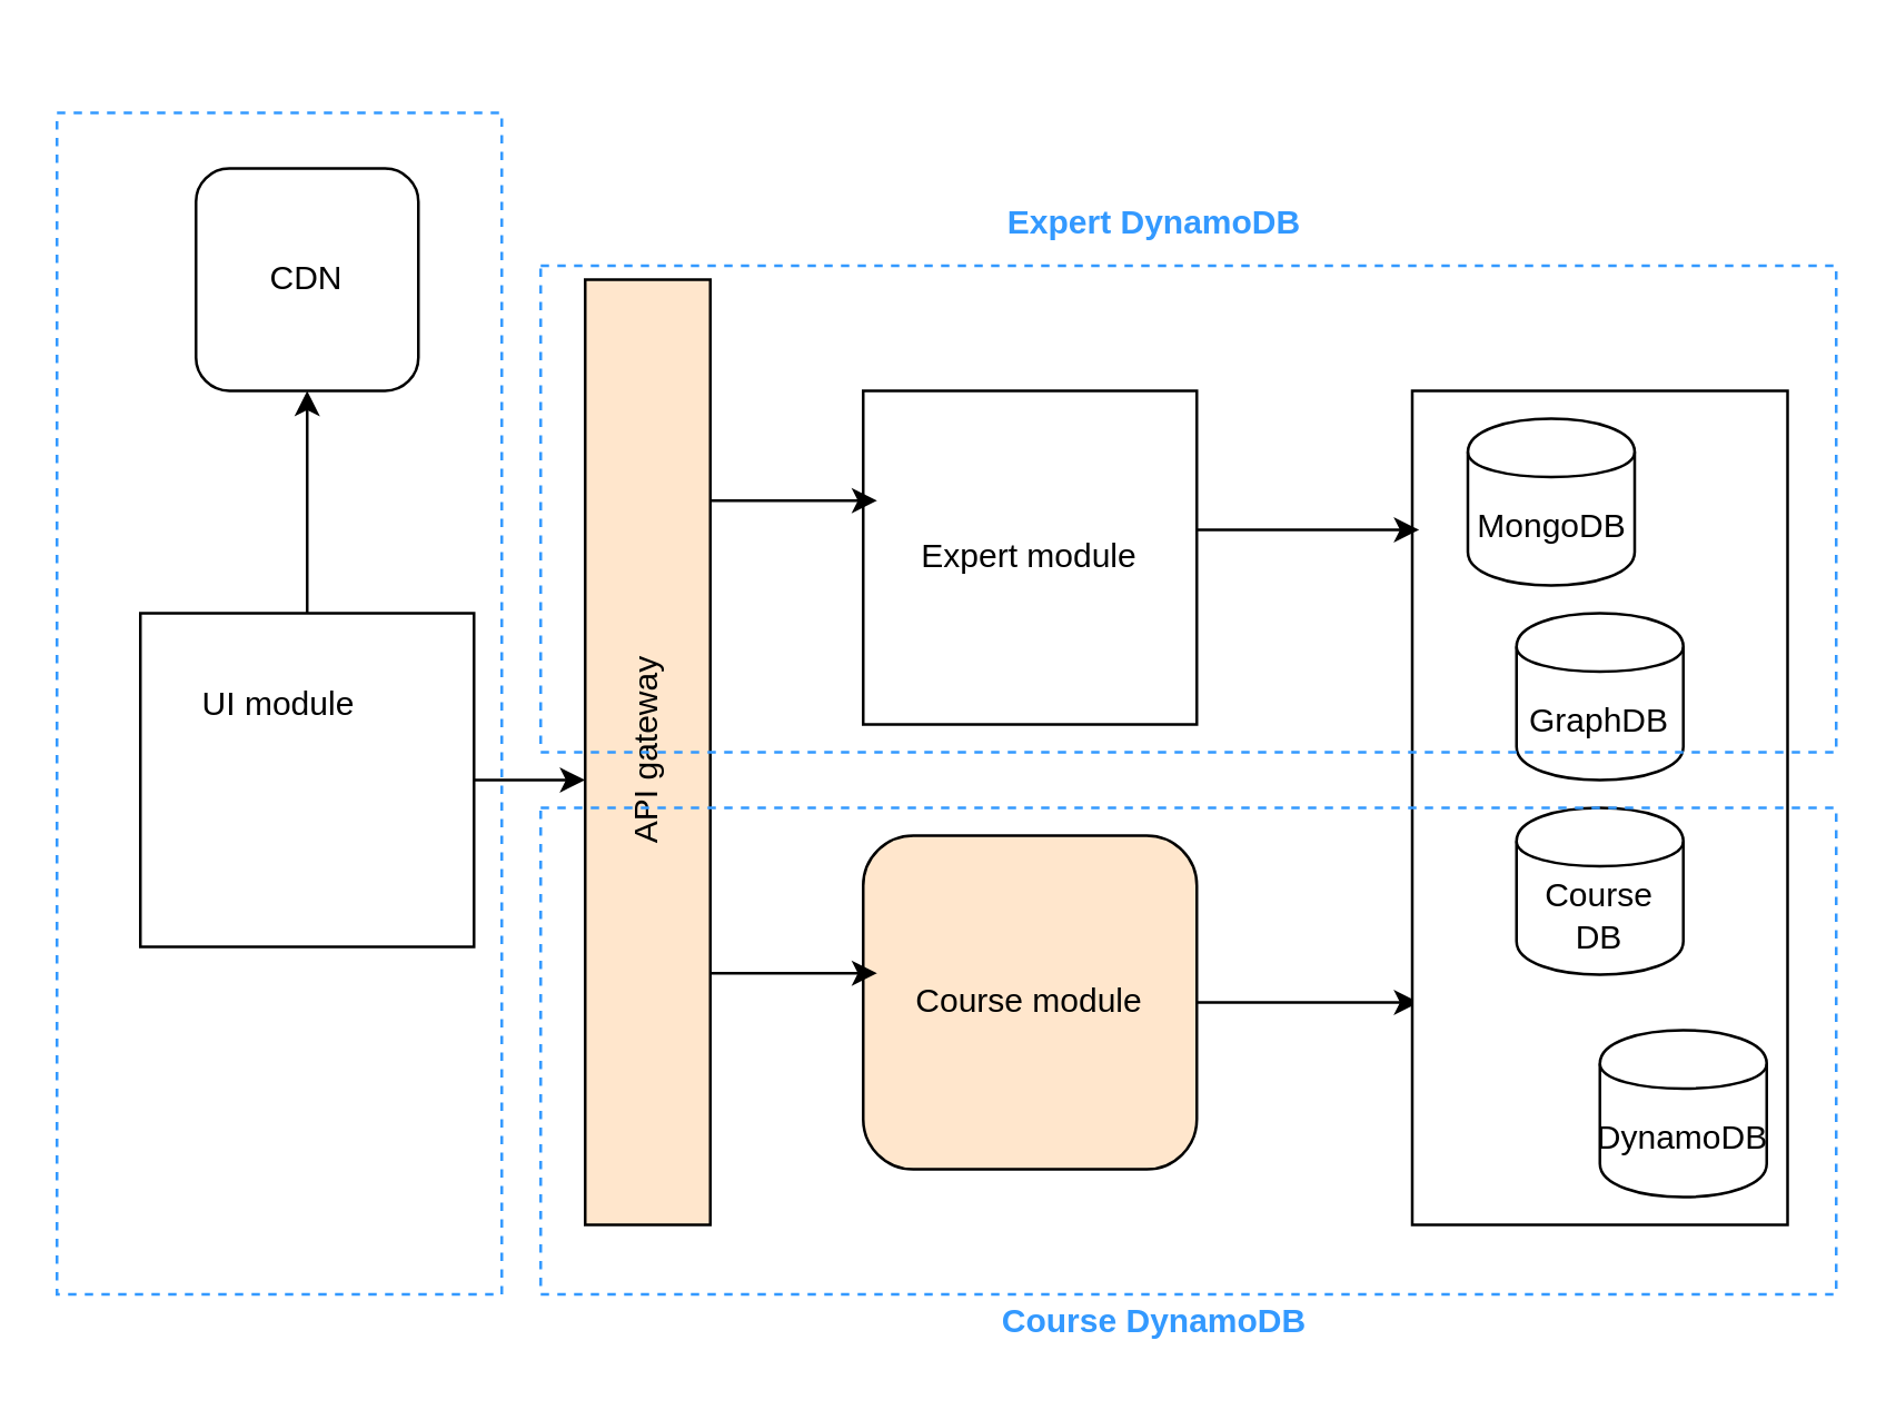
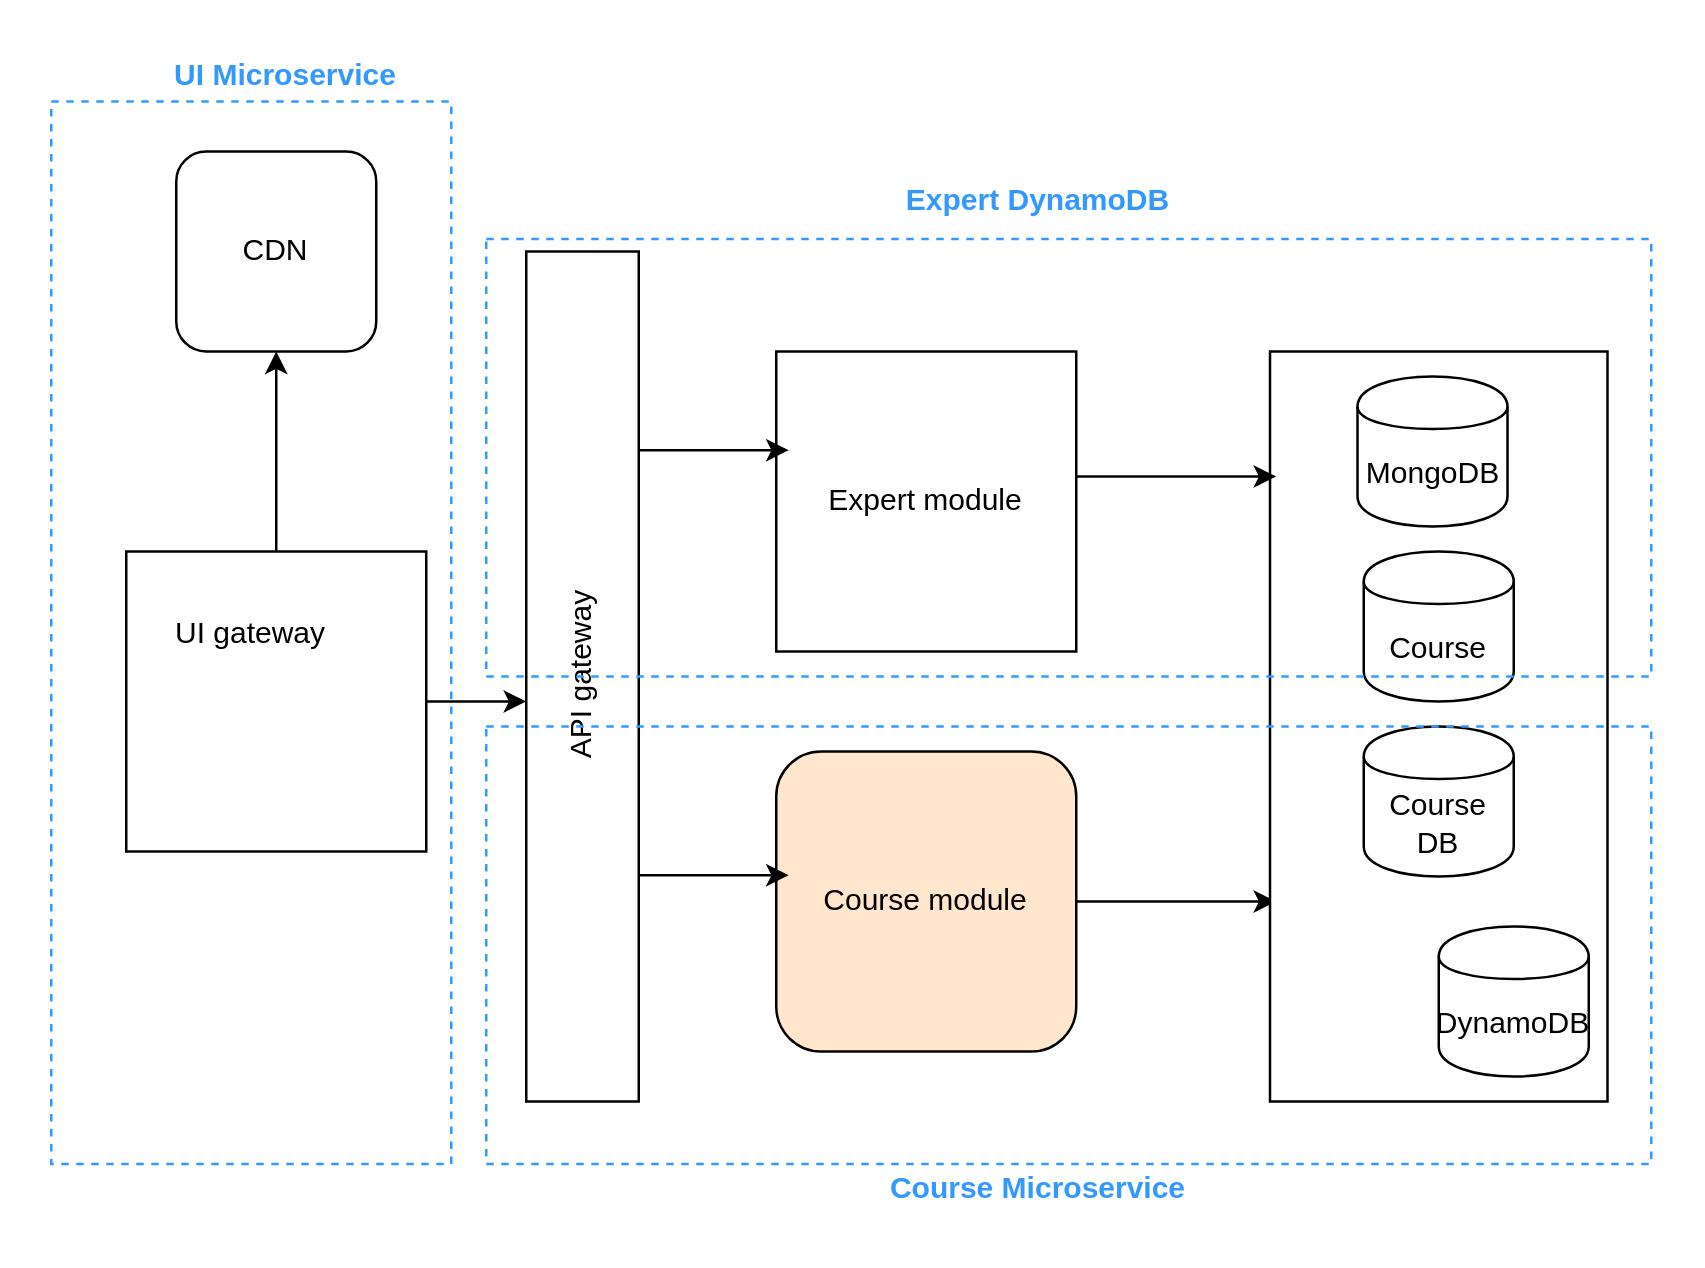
  <mxCell id="0" />
  <mxCell id="1" parent="0" />
  <mxCell id="2" value="" style="group" vertex="1" connectable="0" parent="1"><mxGeometry x="20" y="20" width="640" height="465" as="geometry" /></mxCell>
  <mxCell id="3" value="Expert module" style="whiteSpace=wrap;html=1;rounded=0;" vertex="1" parent="2"><mxGeometry x="290" y="120" width="120" height="120" as="geometry" /></mxCell>
  <mxCell id="4" value="" style="edgeStyle=orthogonalEdgeStyle;rounded=0;orthogonalLoop=1;jettySize=auto;html=1;" edge="1" parent="2" source="5"><mxGeometry relative="1" as="geometry"><mxPoint x="490" y="340" as="targetPoint" /></mxGeometry></mxCell>
  <mxCell id="5" value="Course module" style="rounded=1;whiteSpace=wrap;html=1;fillColor=#ffe6cc;" vertex="1" parent="2"><mxGeometry x="290" y="280" width="120" height="120" as="geometry" /></mxCell>
  <mxCell id="6" value="" style="edgeStyle=orthogonalEdgeStyle;rounded=0;orthogonalLoop=1;jettySize=auto;html=1;" edge="1" parent="2" source="8"><mxGeometry relative="1" as="geometry"><mxPoint x="190" y="260" as="targetPoint" /></mxGeometry></mxCell>
  <mxCell id="7" value="" style="edgeStyle=orthogonalEdgeStyle;rounded=0;orthogonalLoop=1;jettySize=auto;html=1;" edge="1" parent="2" source="8"><mxGeometry relative="1" as="geometry"><mxPoint x="90" y="120" as="targetPoint" /></mxGeometry></mxCell>
  <mxCell id="8" value="" style="whiteSpace=wrap;html=1;aspect=fixed;direction=south;" vertex="1" parent="2"><mxGeometry x="30" y="200" width="120" height="120" as="geometry" /></mxCell>
  <mxCell id="9" value="" style="endArrow=classic;html=1;" edge="1" parent="2"><mxGeometry width="50" height="50" relative="1" as="geometry"><mxPoint x="235" y="159.5" as="sourcePoint" /><mxPoint x="295" y="159.5" as="targetPoint" /></mxGeometry></mxCell>
  <mxCell id="10" value="" style="endArrow=classic;html=1;" edge="1" parent="2"><mxGeometry width="50" height="50" relative="1" as="geometry"><mxPoint x="235" y="329.5" as="sourcePoint" /><mxPoint x="295" y="329.5" as="targetPoint" /></mxGeometry></mxCell>
  <mxCell id="11" value="CDN" style="whiteSpace=wrap;html=1;aspect=fixed;rounded=1;" vertex="1" parent="2"><mxGeometry x="50" y="40" width="80" height="80" as="geometry" /></mxCell>
  <mxCell id="12" value="" style="group" vertex="1" connectable="0" parent="2"><mxGeometry x="487.5" y="120" width="135" height="300" as="geometry" /></mxCell>
  <mxCell id="13" value="" style="rounded=0;whiteSpace=wrap;html=1;" vertex="1" parent="12"><mxGeometry width="135" height="300" as="geometry" /></mxCell>
- <mxCell id="14" value="MongoDB" style="shape=cylinder;whiteSpace=wrap;html=1;boundedLbl=1;backgroundOutline=1;" vertex="1" parent="12"><mxGeometry x="20" y="10" width="60" height="60" as="geometry" /></mxCell>
- <mxCell id="15" value="GraphDB" style="shape=cylinder;whiteSpace=wrap;html=1;boundedLbl=1;backgroundOutline=1;" vertex="1" parent="12"><mxGeometry x="37.5" y="80" width="60" height="60" as="geometry" /></mxCell>
+ <mxCell id="14" value="MongoDB" style="shape=cylinder;whiteSpace=wrap;html=1;boundedLbl=1;backgroundOutline=1;" vertex="1" parent="12"><mxGeometry x="35" y="10" width="60" height="60" as="geometry" /></mxCell>
+ <mxCell id="15" value="Course" style="shape=cylinder;whiteSpace=wrap;html=1;boundedLbl=1;backgroundOutline=1;" vertex="1" parent="12"><mxGeometry x="37.5" y="80" width="60" height="60" as="geometry" /></mxCell>
  <mxCell id="16" value="Course DB" style="shape=cylinder;whiteSpace=wrap;html=1;boundedLbl=1;backgroundOutline=1;" vertex="1" parent="12"><mxGeometry x="37.5" y="150" width="60" height="60" as="geometry" /></mxCell>
  <mxCell id="17" value="DynamoDB" style="shape=cylinder;whiteSpace=wrap;html=1;boundedLbl=1;backgroundOutline=1;" vertex="1" parent="12"><mxGeometry x="67.5" y="230" width="60" height="60" as="geometry" /></mxCell>
  <mxCell id="18" value="" style="edgeStyle=orthogonalEdgeStyle;rounded=0;orthogonalLoop=1;jettySize=auto;html=1;" edge="1" parent="2"><mxGeometry relative="1" as="geometry"><mxPoint x="410" y="170" as="sourcePoint" /><mxPoint x="490" y="170" as="targetPoint" /></mxGeometry></mxCell>
- <mxCell id="19" value="API gateway" style="rounded=0;whiteSpace=wrap;html=1;verticalAlign=middle;labelPosition=center;verticalLabelPosition=middle;align=center;horizontal=0;fillColor=#ffe6cc;" vertex="1" parent="2"><mxGeometry x="190" y="80" width="45" height="340" as="geometry" /></mxCell>
- <mxCell id="20" value="UI module" style="whiteSpace=wrap;html=1;dashed=1;rounded=0;glass=0;fillColor=none;strokeColor=#3399FF;" vertex="1" parent="2"><mxGeometry y="20" width="160" height="425" as="geometry" /></mxCell>
- <mxCell id="21" value="&lt;font color=&quot;#3399ff&quot;&gt;&lt;b&gt;Course DynamoDB&lt;/b&gt;&lt;/font&gt;" style="text;html=1;strokeColor=none;fillColor=none;align=center;verticalAlign=middle;whiteSpace=wrap;rounded=0;" vertex="1" parent="2"><mxGeometry x="315" y="445" width="160" height="20" as="geometry" /></mxCell>
+ <mxCell id="19" value="API gateway" style="rounded=0;whiteSpace=wrap;html=1;verticalAlign=middle;labelPosition=center;verticalLabelPosition=middle;align=center;horizontal=0;" vertex="1" parent="2"><mxGeometry x="190" y="80" width="45" height="340" as="geometry" /></mxCell>
+ <mxCell id="20" value="UI gateway" style="whiteSpace=wrap;html=1;dashed=1;rounded=0;glass=0;fillColor=none;strokeColor=#3399FF;" vertex="1" parent="2"><mxGeometry y="20" width="160" height="425" as="geometry" /></mxCell>
+ <mxCell id="21" value="&lt;font color=&quot;#3399ff&quot;&gt;&lt;b&gt;Course Microservice&lt;/b&gt;&lt;/font&gt;" style="text;html=1;strokeColor=none;fillColor=none;align=center;verticalAlign=middle;whiteSpace=wrap;rounded=0;" vertex="1" parent="2"><mxGeometry x="315" y="445" width="160" height="20" as="geometry" /></mxCell>
  <mxCell id="22" value="&lt;font color=&quot;#3399ff&quot;&gt;&lt;b&gt;Expert DynamoDB&lt;/b&gt;&lt;/font&gt;" style="text;html=1;strokeColor=none;fillColor=none;align=center;verticalAlign=middle;whiteSpace=wrap;rounded=0;" vertex="1" parent="2"><mxGeometry x="315" y="50" width="160" height="20" as="geometry" /></mxCell>
+ <mxCell id="23" value="&lt;font color=&quot;#3399ff&quot;&gt;&lt;b&gt;UI Microservice&lt;/b&gt;&lt;/font&gt;" style="text;html=1;strokeColor=none;fillColor=none;align=center;verticalAlign=middle;whiteSpace=wrap;rounded=0;" vertex="1" parent="2"><mxGeometry x="14" width="160" height="20" as="geometry" /></mxCell>
  <mxCell id="24" value="" style="whiteSpace=wrap;html=1;dashed=1;rounded=0;glass=0;fillColor=none;strokeColor=#3399FF;" vertex="1" parent="2"><mxGeometry x="174" y="270" width="466" height="175" as="geometry" /></mxCell>
  <mxCell id="25" value="" style="whiteSpace=wrap;html=1;dashed=1;rounded=0;glass=0;fillColor=none;strokeColor=#3399FF;" vertex="1" parent="2"><mxGeometry x="174" y="75" width="466" height="175" as="geometry" /></mxCell>
